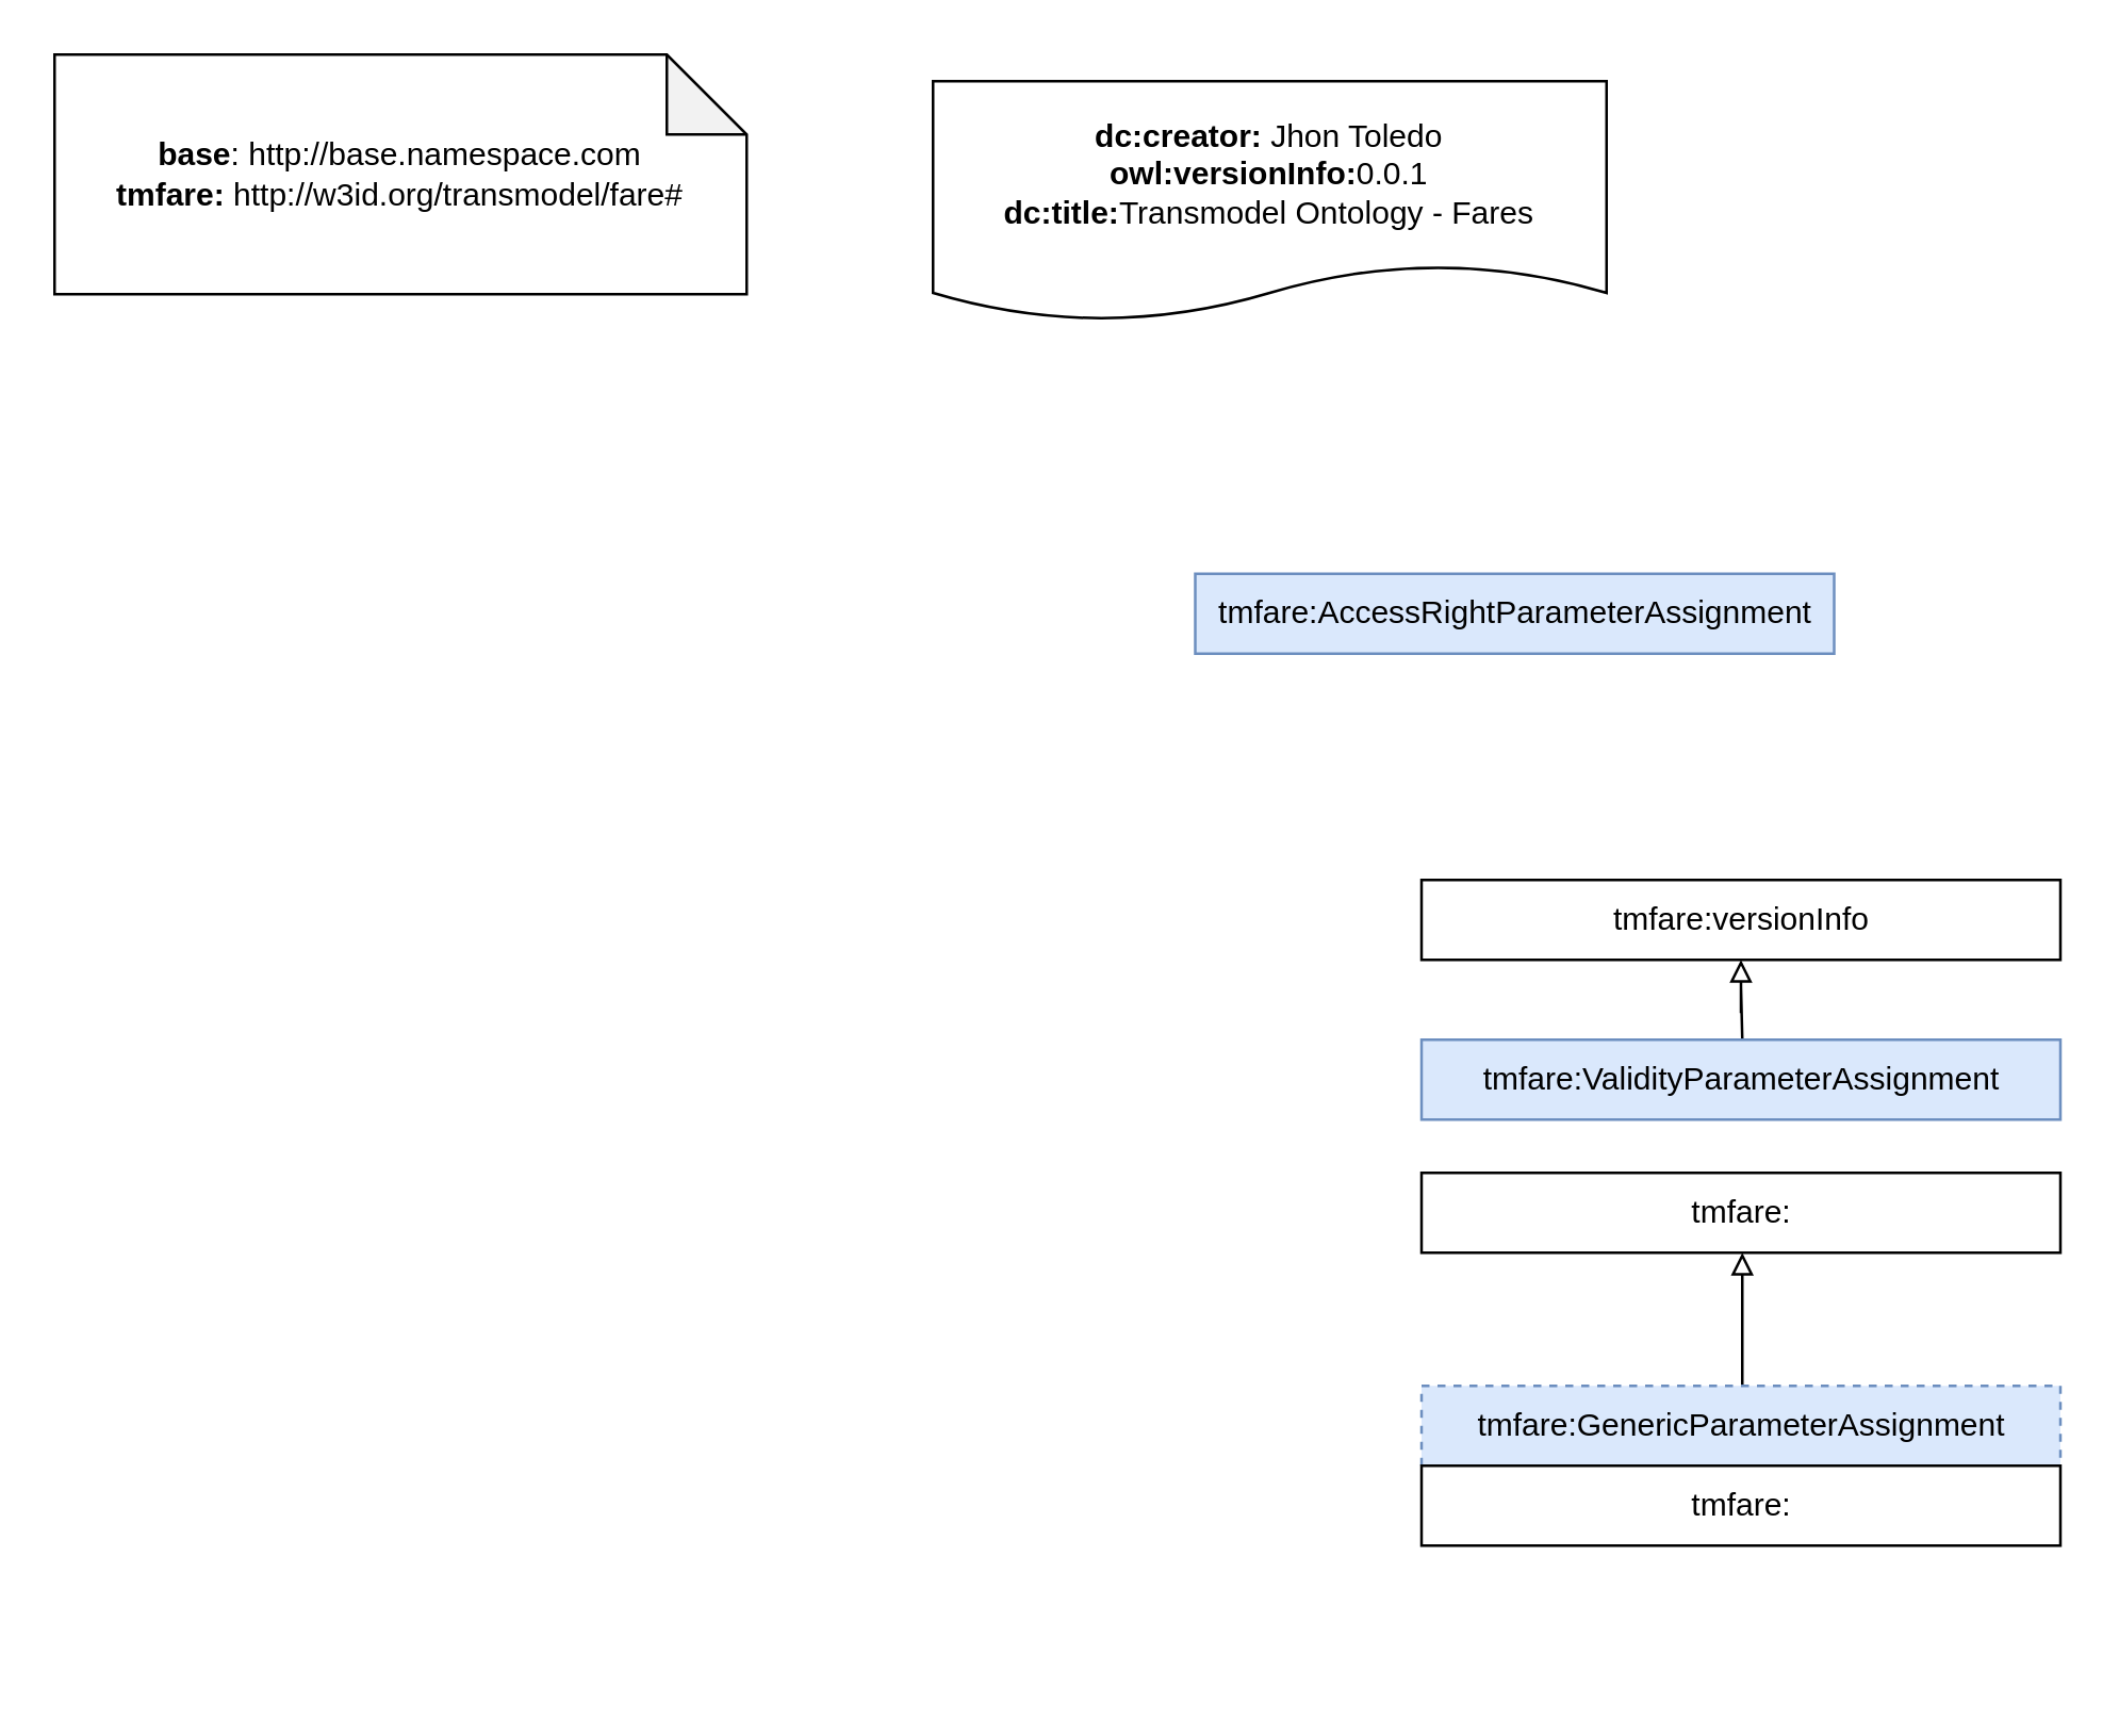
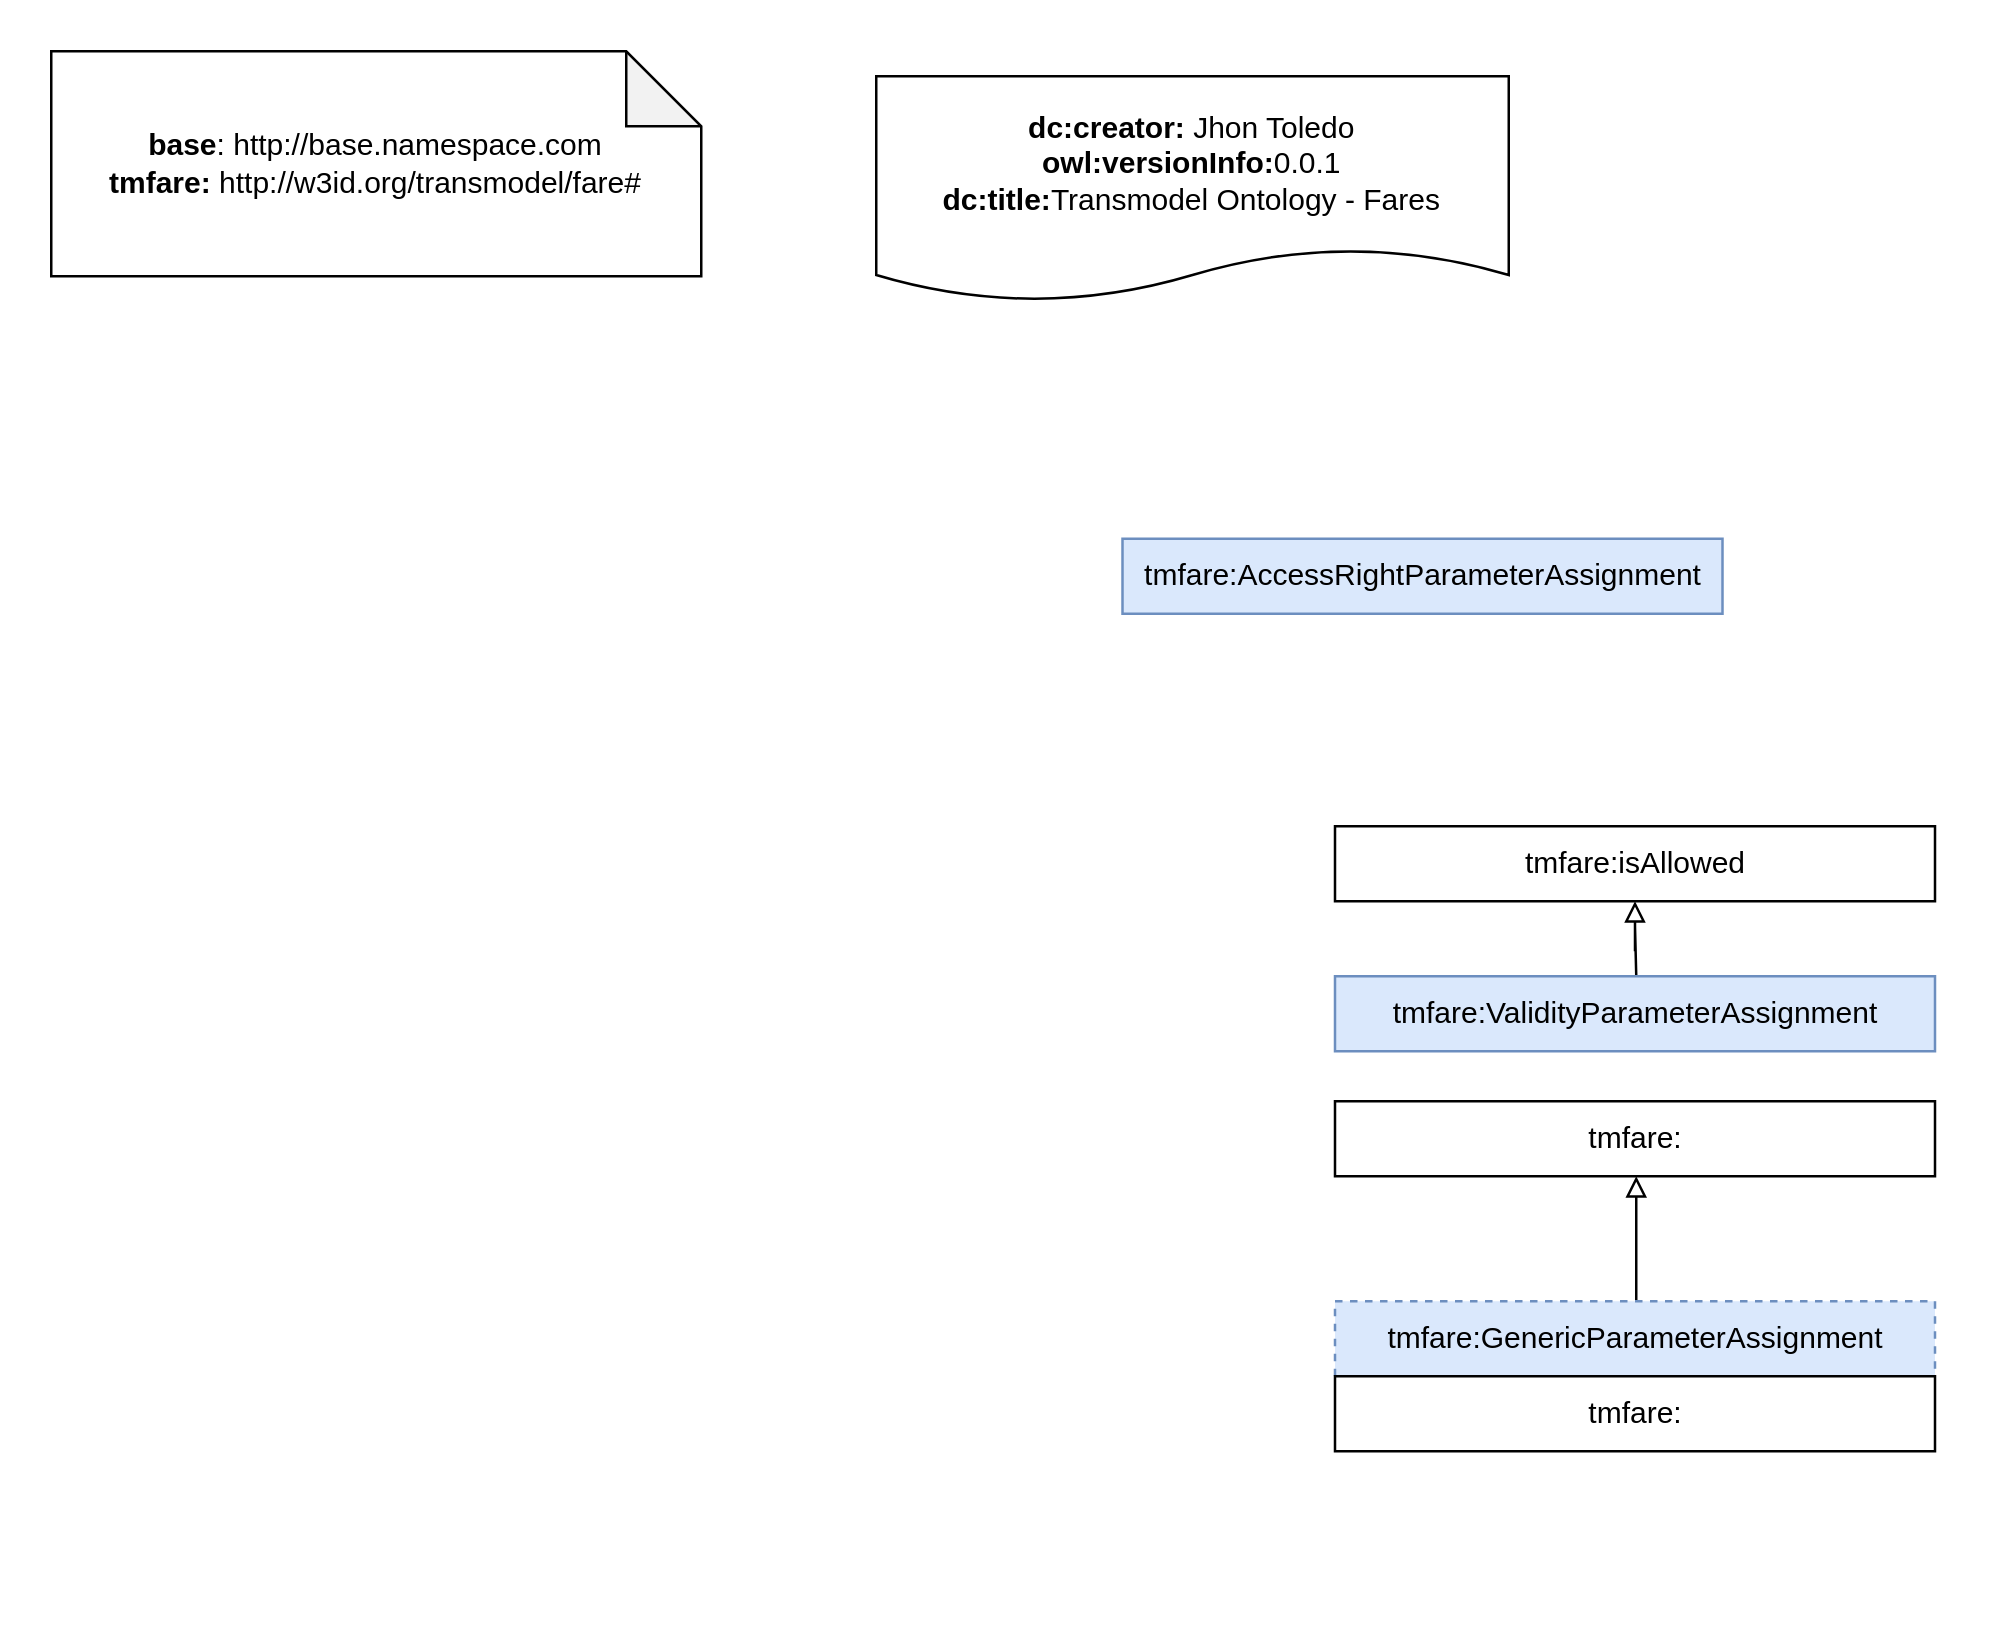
  <mxCell id="0" />
  <mxCell id="1" parent="0" />
  <mxCell id="2" value="&lt;div&gt;&lt;b&gt;base&lt;/b&gt;: http://base.namespace.com&lt;/div&gt;&lt;div&gt;&lt;b&gt;tmfare:&lt;/b&gt; http://w3id.org/transmodel/fare#&lt;br&gt;&lt;/div&gt;" style="shape=note;whiteSpace=wrap;html=1;backgroundOutline=1;darkOpacity=0.05;" parent="1" vertex="1"><mxGeometry x="20" y="20" width="260" height="90" as="geometry" /></mxCell>
  <mxCell id="3" value="&lt;div&gt;&lt;b&gt;dc:creator:&lt;/b&gt;&amp;nbsp;Jhon Toledo&lt;/div&gt;&lt;div&gt;&lt;b&gt;owl:versionInfo:&lt;/b&gt;0.0.1&lt;/div&gt;&lt;div&gt;&lt;b&gt;dc:title:&lt;/b&gt;Transmodel Ontology - Fares&lt;/div&gt;" style="shape=document;whiteSpace=wrap;html=1;boundedLbl=1;labelBackgroundColor=#ffffff;strokeColor=#000000;fontSize=12;fontColor=#000000;size=0.233;" parent="1" vertex="1"><mxGeometry x="350" y="30" width="253" height="90" as="geometry" /></mxCell>
  <mxCell id="4" style="edgeStyle=orthogonalEdgeStyle;rounded=0;orthogonalLoop=1;jettySize=auto;html=1;entryX=0.5;entryY=1;entryDx=0;entryDy=0;" parent="1" edge="1"><mxGeometry relative="1" as="geometry"><Array as="points"><mxPoint x="605" y="520" /></Array><mxPoint x="604.5" y="470" as="targetPoint" /></mxGeometry></mxCell>
  <mxCell id="5" style="edgeStyle=orthogonalEdgeStyle;rounded=0;orthogonalLoop=1;jettySize=auto;html=1;entryX=1;entryY=0.3;entryDx=0;entryDy=0;" parent="1" edge="1"><mxGeometry relative="1" as="geometry"><mxPoint x="485" y="630" as="sourcePoint" /></mxGeometry></mxCell>
  <mxCell id="6" value="tmfare:" style="rounded=0;whiteSpace=wrap;html=1;snapToPoint=1;points=[[0.1,0],[0.2,0],[0.3,0],[0.4,0],[0.5,0],[0.6,0],[0.7,0],[0.8,0],[0.9,0],[0,0.1],[0,0.3],[0,0.5],[0,0.7],[0,0.9],[0.1,1],[0.2,1],[0.3,1],[0.4,1],[0.5,1],[0.6,1],[0.7,1],[0.8,1],[0.9,1],[1,0.1],[1,0.3],[1,0.5],[1,0.7],[1,0.9]];" vertex="1" parent="1"><mxGeometry x="533.5" y="440" width="240" height="30" as="geometry" /></mxCell>
  <mxCell id="7" style="edgeStyle=orthogonalEdgeStyle;rounded=0;orthogonalLoop=1;jettySize=auto;html=1;entryX=0.5;entryY=1;entryDx=0;entryDy=0;endArrow=block;endFill=0;" edge="1" parent="1" source="8" target="9"><mxGeometry relative="1" as="geometry" /></mxCell>
  <mxCell id="8" value="tmfare:ValidityParameterAssignment" style="rounded=0;whiteSpace=wrap;html=1;snapToPoint=1;points=[[0.1,0],[0.2,0],[0.3,0],[0.4,0],[0.5,0],[0.6,0],[0.7,0],[0.8,0],[0.9,0],[0,0.1],[0,0.3],[0,0.5],[0,0.7],[0,0.9],[0.1,1],[0.2,1],[0.3,1],[0.4,1],[0.5,1],[0.6,1],[0.7,1],[0.8,1],[0.9,1],[1,0.1],[1,0.3],[1,0.5],[1,0.7],[1,0.9]];fillColor=#dae8fc;strokeColor=#6c8ebf;" vertex="1" parent="1"><mxGeometry x="533.5" y="390" width="240" height="30" as="geometry" /></mxCell>
- <mxCell id="9" value="tmfare:versionInfo" style="rounded=0;whiteSpace=wrap;html=1;snapToPoint=1;points=[[0.1,0],[0.2,0],[0.3,0],[0.4,0],[0.5,0],[0.6,0],[0.7,0],[0.8,0],[0.9,0],[0,0.1],[0,0.3],[0,0.5],[0,0.7],[0,0.9],[0.1,1],[0.2,1],[0.3,1],[0.4,1],[0.5,1],[0.6,1],[0.7,1],[0.8,1],[0.9,1],[1,0.1],[1,0.3],[1,0.5],[1,0.7],[1,0.9]];" vertex="1" parent="1"><mxGeometry x="533.5" y="330" width="240" height="30" as="geometry" /></mxCell>
+ <mxCell id="9" value="tmfare:isAllowed" style="rounded=0;whiteSpace=wrap;html=1;snapToPoint=1;points=[[0.1,0],[0.2,0],[0.3,0],[0.4,0],[0.5,0],[0.6,0],[0.7,0],[0.8,0],[0.9,0],[0,0.1],[0,0.3],[0,0.5],[0,0.7],[0,0.9],[0.1,1],[0.2,1],[0.3,1],[0.4,1],[0.5,1],[0.6,1],[0.7,1],[0.8,1],[0.9,1],[1,0.1],[1,0.3],[1,0.5],[1,0.7],[1,0.9]];" vertex="1" parent="1"><mxGeometry x="533.5" y="330" width="240" height="30" as="geometry" /></mxCell>
  <mxCell id="10" value="tmfare:AccessRightParameterAssignment" style="rounded=0;whiteSpace=wrap;html=1;snapToPoint=1;points=[[0.1,0],[0.2,0],[0.3,0],[0.4,0],[0.5,0],[0.6,0],[0.7,0],[0.8,0],[0.9,0],[0,0.1],[0,0.3],[0,0.5],[0,0.7],[0,0.9],[0.1,1],[0.2,1],[0.3,1],[0.4,1],[0.5,1],[0.6,1],[0.7,1],[0.8,1],[0.9,1],[1,0.1],[1,0.3],[1,0.5],[1,0.7],[1,0.9]];fillColor=#dae8fc;strokeColor=#6c8ebf;" vertex="1" parent="1"><mxGeometry x="448.5" y="215" width="240" height="30" as="geometry" /></mxCell>
  <mxCell id="11" style="edgeStyle=orthogonalEdgeStyle;rounded=0;orthogonalLoop=1;jettySize=auto;html=1;endArrow=block;endFill=0;" edge="1" parent="1" source="12" target="6"><mxGeometry relative="1" as="geometry" /></mxCell>
  <mxCell id="12" value="tmfare:GenericParameterAssignment" style="rounded=0;whiteSpace=wrap;html=1;snapToPoint=1;points=[[0.1,0],[0.2,0],[0.3,0],[0.4,0],[0.5,0],[0.6,0],[0.7,0],[0.8,0],[0.9,0],[0,0.1],[0,0.3],[0,0.5],[0,0.7],[0,0.9],[0.1,1],[0.2,1],[0.3,1],[0.4,1],[0.5,1],[0.6,1],[0.7,1],[0.8,1],[0.9,1],[1,0.1],[1,0.3],[1,0.5],[1,0.7],[1,0.9]];fillColor=#dae8fc;strokeColor=#6c8ebf;dashed=1;" vertex="1" parent="1"><mxGeometry x="533.5" y="520" width="240" height="30" as="geometry" /></mxCell>
  <mxCell id="13" value="tmfare:" style="rounded=0;whiteSpace=wrap;html=1;snapToPoint=1;points=[[0.1,0],[0.2,0],[0.3,0],[0.4,0],[0.5,0],[0.6,0],[0.7,0],[0.8,0],[0.9,0],[0,0.1],[0,0.3],[0,0.5],[0,0.7],[0,0.9],[0.1,1],[0.2,1],[0.3,1],[0.4,1],[0.5,1],[0.6,1],[0.7,1],[0.8,1],[0.9,1],[1,0.1],[1,0.3],[1,0.5],[1,0.7],[1,0.9]];" vertex="1" parent="1"><mxGeometry x="533.5" y="550" width="240" height="30" as="geometry" /></mxCell>
